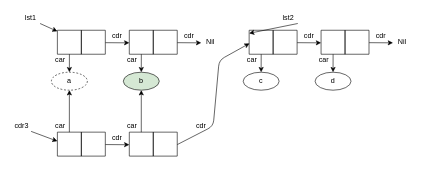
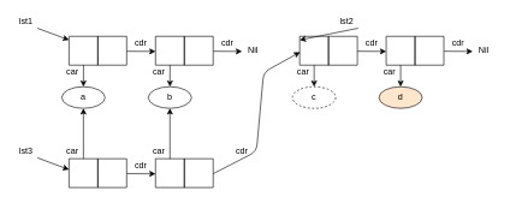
  <mxCell id="0" />
  <mxCell id="1" parent="0" />
  <mxCell id="2" value="" style="shape=stencil(xVPtCoMgFH0a/zulBxhuew+z25Jcirra3n5+1FhE/YhgIMI553LOFY6IMtdwA4jgBtELIqTA4QpwyPCER8ydAeEz2XMreakgK85b3cIgKz9ayK4BK31U6RXhc5iJh7KSi/Zu9bOrZsIkGx4dFsIkP3Qf93zlkHGt9wwhctswULL7Mfi+7DiLYodHcbjFf5bY4yCUdrA6RVngF51I7EqRKKu1hY2G1VKpXNeN1NWBFL1ISGz+RIn4AA==);whiteSpace=wrap;html=1;strokeOpacity=100;fillOpacity=100;rounded=0;sketch=0;" vertex="1" parent="1"><mxGeometry x="95" y="50" width="80" height="40" as="geometry" /></mxCell>
- <mxCell id="3" value="a" style="ellipse;whiteSpace=wrap;html=1;sketch=0;dashed=1;" vertex="1" parent="1"><mxGeometry x="85" y="120" width="60" height="30" as="geometry" /></mxCell>
+ <mxCell id="3" value="a" style="ellipse;whiteSpace=wrap;html=1;sketch=0;" vertex="1" parent="1"><mxGeometry x="85" y="120" width="60" height="30" as="geometry" /></mxCell>
  <mxCell id="4" value="" style="endArrow=classic;html=1;entryX=0.5;entryY=0;entryDx=0;entryDy=0;exitX=0.251;exitY=1;exitDx=0;exitDy=0;exitPerimeter=0;sketch=0;" edge="1" source="2" target="3" parent="1"><mxGeometry width="50" height="50" relative="1" as="geometry"><mxPoint x="235" y="140" as="sourcePoint" /><mxPoint x="285" y="90" as="targetPoint" /></mxGeometry></mxCell>
  <mxCell id="5" value="" style="endArrow=classic;html=1;exitX=1.002;exitY=0.518;exitDx=0;exitDy=0;exitPerimeter=0;sketch=0;" edge="1" source="2" parent="1"><mxGeometry width="50" height="50" relative="1" as="geometry"><mxPoint x="255" y="140" as="sourcePoint" /><mxPoint x="215" y="71" as="targetPoint" /></mxGeometry></mxCell>
  <mxCell id="6" value="car" style="text;html=1;strokeColor=none;fillColor=none;align=center;verticalAlign=middle;whiteSpace=wrap;rounded=0;sketch=0;" vertex="1" parent="1"><mxGeometry x="85" y="90" width="30" height="20" as="geometry" /></mxCell>
  <mxCell id="7" value="cdr" style="text;html=1;strokeColor=none;fillColor=none;align=center;verticalAlign=middle;whiteSpace=wrap;rounded=0;sketch=0;" vertex="1" parent="1"><mxGeometry x="175" y="50" width="40" height="20" as="geometry" /></mxCell>
  <mxCell id="8" value="" style="shape=stencil(xVPtCoMgFH0a/zulBxhuew+z25Jcirra3n5+1FhE/YhgIMI553LOFY6IMtdwA4jgBtELIqTA4QpwyPCER8ydAeEz2XMreakgK85b3cIgKz9ayK4BK31U6RXhc5iJh7KSi/Zu9bOrZsIkGx4dFsIkP3Qf93zlkHGt9wwhctswULL7Mfi+7DiLYodHcbjFf5bY4yCUdrA6RVngF51I7EqRKKu1hY2G1VKpXNeN1NWBFL1ISGz+RIn4AA==);whiteSpace=wrap;html=1;strokeOpacity=100;fillOpacity=100;rounded=0;sketch=0;" vertex="1" parent="1"><mxGeometry x="215" y="50" width="80" height="40" as="geometry" /></mxCell>
- <mxCell id="9" value="b" style="ellipse;whiteSpace=wrap;html=1;sketch=0;fillColor=#d5e8d4;" vertex="1" parent="1"><mxGeometry x="205" y="120" width="60" height="30" as="geometry" /></mxCell>
+ <mxCell id="9" value="b" style="ellipse;whiteSpace=wrap;html=1;sketch=0;" vertex="1" parent="1"><mxGeometry x="205" y="120" width="60" height="30" as="geometry" /></mxCell>
  <mxCell id="10" value="" style="endArrow=classic;html=1;entryX=0.5;entryY=0;entryDx=0;entryDy=0;exitX=0.251;exitY=1;exitDx=0;exitDy=0;exitPerimeter=0;sketch=0;" edge="1" source="8" target="9" parent="1"><mxGeometry width="50" height="50" relative="1" as="geometry"><mxPoint x="355" y="140" as="sourcePoint" /><mxPoint x="405" y="90" as="targetPoint" /></mxGeometry></mxCell>
  <mxCell id="11" value="" style="endArrow=classic;html=1;exitX=1.002;exitY=0.518;exitDx=0;exitDy=0;exitPerimeter=0;sketch=0;" edge="1" source="8" parent="1"><mxGeometry width="50" height="50" relative="1" as="geometry"><mxPoint x="375" y="140" as="sourcePoint" /><mxPoint x="335" y="71" as="targetPoint" /></mxGeometry></mxCell>
  <mxCell id="12" value="car" style="text;html=1;strokeColor=none;fillColor=none;align=center;verticalAlign=middle;whiteSpace=wrap;rounded=0;sketch=0;" vertex="1" parent="1"><mxGeometry x="205" y="90" width="30" height="20" as="geometry" /></mxCell>
  <mxCell id="13" value="cdr" style="text;html=1;strokeColor=none;fillColor=none;align=center;verticalAlign=middle;whiteSpace=wrap;rounded=0;sketch=0;" vertex="1" parent="1"><mxGeometry x="295" y="50" width="40" height="20" as="geometry" /></mxCell>
  <mxCell id="14" value="Nil" style="text;html=1;align=center;verticalAlign=middle;resizable=0;points=[];autosize=1;" vertex="1" parent="1"><mxGeometry x="335" y="60" width="30" height="20" as="geometry" /></mxCell>
  <mxCell id="15" value="" style="shape=stencil(xVPtCoMgFH0a/zulBxhuew+z25Jcirra3n5+1FhE/YhgIMI553LOFY6IMtdwA4jgBtELIqTA4QpwyPCER8ydAeEz2XMreakgK85b3cIgKz9ayK4BK31U6RXhc5iJh7KSi/Zu9bOrZsIkGx4dFsIkP3Qf93zlkHGt9wwhctswULL7Mfi+7DiLYodHcbjFf5bY4yCUdrA6RVngF51I7EqRKKu1hY2G1VKpXNeN1NWBFL1ISGz+RIn4AA==);whiteSpace=wrap;html=1;strokeOpacity=100;fillOpacity=100;rounded=0;sketch=0;" vertex="1" parent="1"><mxGeometry x="535" y="50" width="80" height="40" as="geometry" /></mxCell>
- <mxCell id="16" value="d" style="ellipse;whiteSpace=wrap;html=1;sketch=0;" vertex="1" parent="1"><mxGeometry x="525" y="120" width="60" height="30" as="geometry" /></mxCell>
+ <mxCell id="16" value="d" style="ellipse;whiteSpace=wrap;html=1;sketch=0;fillColor=#ffe6cc;" vertex="1" parent="1"><mxGeometry x="525" y="120" width="60" height="30" as="geometry" /></mxCell>
  <mxCell id="17" value="" style="endArrow=classic;html=1;entryX=0.5;entryY=0;entryDx=0;entryDy=0;exitX=0.251;exitY=1;exitDx=0;exitDy=0;exitPerimeter=0;sketch=0;" edge="1" source="15" target="16" parent="1"><mxGeometry width="50" height="50" relative="1" as="geometry"><mxPoint x="675" y="140" as="sourcePoint" /><mxPoint x="725" y="90" as="targetPoint" /></mxGeometry></mxCell>
  <mxCell id="18" value="" style="endArrow=classic;html=1;exitX=1.002;exitY=0.518;exitDx=0;exitDy=0;exitPerimeter=0;sketch=0;" edge="1" source="15" parent="1"><mxGeometry width="50" height="50" relative="1" as="geometry"><mxPoint x="695" y="140" as="sourcePoint" /><mxPoint x="655" y="71" as="targetPoint" /></mxGeometry></mxCell>
  <mxCell id="19" value="car" style="text;html=1;strokeColor=none;fillColor=none;align=center;verticalAlign=middle;whiteSpace=wrap;rounded=0;sketch=0;" vertex="1" parent="1"><mxGeometry x="525" y="90" width="30" height="20" as="geometry" /></mxCell>
  <mxCell id="20" value="cdr" style="text;html=1;strokeColor=none;fillColor=none;align=center;verticalAlign=middle;whiteSpace=wrap;rounded=0;sketch=0;" vertex="1" parent="1"><mxGeometry x="615" y="50" width="40" height="20" as="geometry" /></mxCell>
  <mxCell id="21" value="" style="shape=stencil(xVPtCoMgFH0a/zulBxhuew+z25Jcirra3n5+1FhE/YhgIMI553LOFY6IMtdwA4jgBtELIqTA4QpwyPCER8ydAeEz2XMreakgK85b3cIgKz9ayK4BK31U6RXhc5iJh7KSi/Zu9bOrZsIkGx4dFsIkP3Qf93zlkHGt9wwhctswULL7Mfi+7DiLYodHcbjFf5bY4yCUdrA6RVngF51I7EqRKKu1hY2G1VKpXNeN1NWBFL1ISGz+RIn4AA==);whiteSpace=wrap;html=1;strokeOpacity=100;fillOpacity=100;rounded=0;sketch=0;" vertex="1" parent="1"><mxGeometry x="415" y="50" width="80" height="40" as="geometry" /></mxCell>
- <mxCell id="22" value="c" style="ellipse;whiteSpace=wrap;html=1;sketch=0;" vertex="1" parent="1"><mxGeometry x="405" y="120" width="60" height="30" as="geometry" /></mxCell>
+ <mxCell id="22" value="c" style="ellipse;whiteSpace=wrap;html=1;sketch=0;dashed=1;" vertex="1" parent="1"><mxGeometry x="405" y="120" width="60" height="30" as="geometry" /></mxCell>
  <mxCell id="23" value="" style="endArrow=classic;html=1;entryX=0.5;entryY=0;entryDx=0;entryDy=0;exitX=0.251;exitY=1;exitDx=0;exitDy=0;exitPerimeter=0;sketch=0;" edge="1" parent="1" source="21" target="22"><mxGeometry width="50" height="50" relative="1" as="geometry"><mxPoint x="555" y="140" as="sourcePoint" /><mxPoint x="605" y="90" as="targetPoint" /></mxGeometry></mxCell>
  <mxCell id="24" value="" style="endArrow=classic;html=1;exitX=1.002;exitY=0.518;exitDx=0;exitDy=0;exitPerimeter=0;sketch=0;" edge="1" parent="1" source="21"><mxGeometry width="50" height="50" relative="1" as="geometry"><mxPoint x="575" y="140" as="sourcePoint" /><mxPoint x="535" y="71" as="targetPoint" /></mxGeometry></mxCell>
  <mxCell id="25" value="car" style="text;html=1;strokeColor=none;fillColor=none;align=center;verticalAlign=middle;whiteSpace=wrap;rounded=0;sketch=0;" vertex="1" parent="1"><mxGeometry x="405" y="90" width="30" height="20" as="geometry" /></mxCell>
  <mxCell id="26" value="cdr" style="text;html=1;strokeColor=none;fillColor=none;align=center;verticalAlign=middle;whiteSpace=wrap;rounded=0;sketch=0;" vertex="1" parent="1"><mxGeometry x="495" y="50" width="40" height="20" as="geometry" /></mxCell>
  <mxCell id="27" value="Nil&lt;br&gt;" style="text;html=1;align=center;verticalAlign=middle;resizable=0;points=[];autosize=1;" vertex="1" parent="1"><mxGeometry x="655" y="60" width="30" height="20" as="geometry" /></mxCell>
  <mxCell id="28" value="" style="shape=stencil(xVPtCoMgFH0a/zulBxhuew+z25Jcirra3n5+1FhE/YhgIMI553LOFY6IMtdwA4jgBtELIqTA4QpwyPCER8ydAeEz2XMreakgK85b3cIgKz9ayK4BK31U6RXhc5iJh7KSi/Zu9bOrZsIkGx4dFsIkP3Qf93zlkHGt9wwhctswULL7Mfi+7DiLYodHcbjFf5bY4yCUdrA6RVngF51I7EqRKKu1hY2G1VKpXNeN1NWBFL1ISGz+RIn4AA==);whiteSpace=wrap;html=1;strokeOpacity=100;fillOpacity=100;rounded=0;sketch=0;" vertex="1" parent="1"><mxGeometry x="95" y="220" width="80" height="40" as="geometry" /></mxCell>
  <mxCell id="29" value="" style="endArrow=classic;html=1;entryX=0.5;entryY=1;entryDx=0;entryDy=0;sketch=0;" edge="1" target="3" parent="1"><mxGeometry width="50" height="50" relative="1" as="geometry"><mxPoint x="115" y="220" as="sourcePoint" /><mxPoint x="115" y="290" as="targetPoint" /></mxGeometry></mxCell>
  <mxCell id="30" value="" style="endArrow=classic;html=1;exitX=1.002;exitY=0.518;exitDx=0;exitDy=0;exitPerimeter=0;sketch=0;" edge="1" source="28" parent="1"><mxGeometry width="50" height="50" relative="1" as="geometry"><mxPoint x="255" y="310" as="sourcePoint" /><mxPoint x="215" y="241" as="targetPoint" /></mxGeometry></mxCell>
  <mxCell id="31" value="car" style="text;html=1;strokeColor=none;fillColor=none;align=center;verticalAlign=middle;whiteSpace=wrap;rounded=0;sketch=0;" vertex="1" parent="1"><mxGeometry x="85" y="200" width="30" height="20" as="geometry" /></mxCell>
  <mxCell id="32" value="cdr" style="text;html=1;strokeColor=none;fillColor=none;align=center;verticalAlign=middle;whiteSpace=wrap;rounded=0;sketch=0;" vertex="1" parent="1"><mxGeometry x="175" y="220" width="40" height="20" as="geometry" /></mxCell>
  <mxCell id="33" value="" style="shape=stencil(xVPtCoMgFH0a/zulBxhuew+z25Jcirra3n5+1FhE/YhgIMI553LOFY6IMtdwA4jgBtELIqTA4QpwyPCER8ydAeEz2XMreakgK85b3cIgKz9ayK4BK31U6RXhc5iJh7KSi/Zu9bOrZsIkGx4dFsIkP3Qf93zlkHGt9wwhctswULL7Mfi+7DiLYodHcbjFf5bY4yCUdrA6RVngF51I7EqRKKu1hY2G1VKpXNeN1NWBFL1ISGz+RIn4AA==);whiteSpace=wrap;html=1;strokeOpacity=100;fillOpacity=100;rounded=0;sketch=0;" vertex="1" parent="1"><mxGeometry x="215" y="220" width="80" height="40" as="geometry" /></mxCell>
  <mxCell id="34" value="" style="endArrow=classic;html=1;entryX=0.5;entryY=1;entryDx=0;entryDy=0;sketch=0;" edge="1" parent="1"><mxGeometry width="50" height="50" relative="1" as="geometry"><mxPoint x="235" y="220" as="sourcePoint" /><mxPoint x="235" y="150" as="targetPoint" /></mxGeometry></mxCell>
  <mxCell id="35" value="" style="endArrow=classic;html=1;exitX=1.002;exitY=0.518;exitDx=0;exitDy=0;exitPerimeter=0;sketch=0;entryX=0.007;entryY=0.548;entryDx=0;entryDy=0;entryPerimeter=0;" edge="1" parent="1" source="33" target="21"><mxGeometry width="50" height="50" relative="1" as="geometry"><mxPoint x="375" y="310" as="sourcePoint" /><mxPoint x="335" y="241" as="targetPoint" /><Array as="points"><mxPoint x="355" y="210" /><mxPoint x="365" y="100" /></Array></mxGeometry></mxCell>
  <mxCell id="36" value="car" style="text;html=1;strokeColor=none;fillColor=none;align=center;verticalAlign=middle;whiteSpace=wrap;rounded=0;sketch=0;" vertex="1" parent="1"><mxGeometry x="205" y="200" width="30" height="20" as="geometry" /></mxCell>
  <mxCell id="37" value="cdr" style="text;html=1;strokeColor=none;fillColor=none;align=center;verticalAlign=middle;whiteSpace=wrap;rounded=0;sketch=0;" vertex="1" parent="1"><mxGeometry x="315" y="200" width="40" height="20" as="geometry" /></mxCell>
- <mxCell id="38" value="lst1" style="text;html=1;align=center;verticalAlign=middle;resizable=0;points=[];autosize=1;" vertex="1" parent="1"><mxGeometry x="35" y="20" width="30" height="20" as="geometry" /></mxCell>
+ <mxCell id="38" value="lst1" style="text;html=1;align=center;verticalAlign=middle;resizable=0;points=[];autosize=1;" vertex="1" parent="1"><mxGeometry x="20" y="20" width="30" height="20" as="geometry" /></mxCell>
  <mxCell id="39" value="" style="endArrow=classic;html=1;exitX=1.038;exitY=0.936;exitDx=0;exitDy=0;exitPerimeter=0;" edge="1" parent="1" source="38" target="2"><mxGeometry width="50" height="50" relative="1" as="geometry"><mxPoint x="215" y="80" as="sourcePoint" /><mxPoint x="265" y="30" as="targetPoint" /></mxGeometry></mxCell>
  <mxCell id="40" value="lst2" style="text;html=1;align=center;verticalAlign=middle;resizable=0;points=[];autosize=1;" vertex="1" parent="1"><mxGeometry x="465" y="20" width="30" height="20" as="geometry" /></mxCell>
  <mxCell id="41" value="" style="endArrow=classic;html=1;exitX=1.038;exitY=0.936;exitDx=0;exitDy=0;exitPerimeter=0;" edge="1" parent="1" source="40"><mxGeometry width="50" height="50" relative="1" as="geometry"><mxPoint x="535" y="80" as="sourcePoint" /><mxPoint x="415" y="55.08" as="targetPoint" /></mxGeometry></mxCell>
- <mxCell id="42" value="cdr3" style="text;html=1;align=center;verticalAlign=middle;resizable=0;points=[];autosize=1;" vertex="1" parent="1"><mxGeometry x="20" y="200" width="30" height="20" as="geometry" /></mxCell>
+ <mxCell id="42" value="lst3" style="text;html=1;align=center;verticalAlign=middle;resizable=0;points=[];autosize=1;" vertex="1" parent="1"><mxGeometry x="20" y="200" width="30" height="20" as="geometry" /></mxCell>
  <mxCell id="43" value="" style="endArrow=classic;html=1;exitX=1.038;exitY=0.936;exitDx=0;exitDy=0;exitPerimeter=0;" edge="1" parent="1" source="42"><mxGeometry width="50" height="50" relative="1" as="geometry"><mxPoint x="215" y="260" as="sourcePoint" /><mxPoint x="95" y="235.08" as="targetPoint" /></mxGeometry></mxCell>
